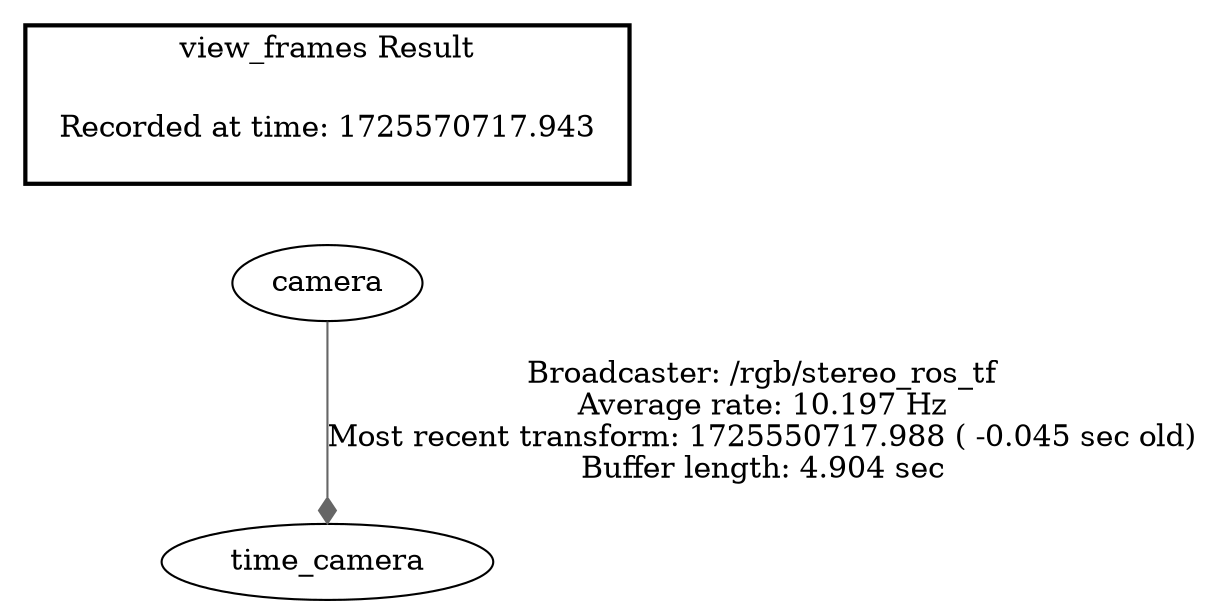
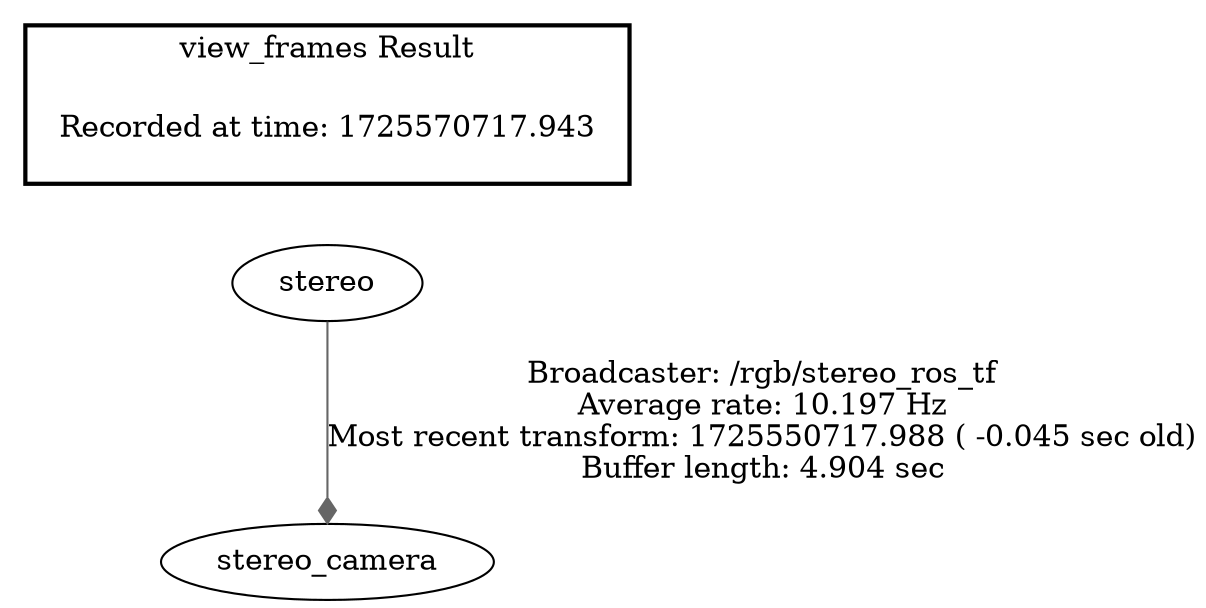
  digraph {
    n1 [label="Recorded at time: 1725570717.943" shape=plaintext]
-   stereo [label=camera]
-   stereo_camera [label=time_camera]
+   stereo
+   stereo_camera
    subgraph cluster_1 {
      color=black
      label="view_frames Result"
      style=bold
      n1
    }
    n1 -> stereo [style=invis]
    stereo -> stereo_camera [arrowhead=diamond color=gray40 label="Broadcaster: /rgb/stereo_ros_tf\nAverage rate: 10.197 Hz\nMost recent transform: 1725550717.988 ( -0.045 sec old)\nBuffer length: 4.904 sec\n"]
  }
